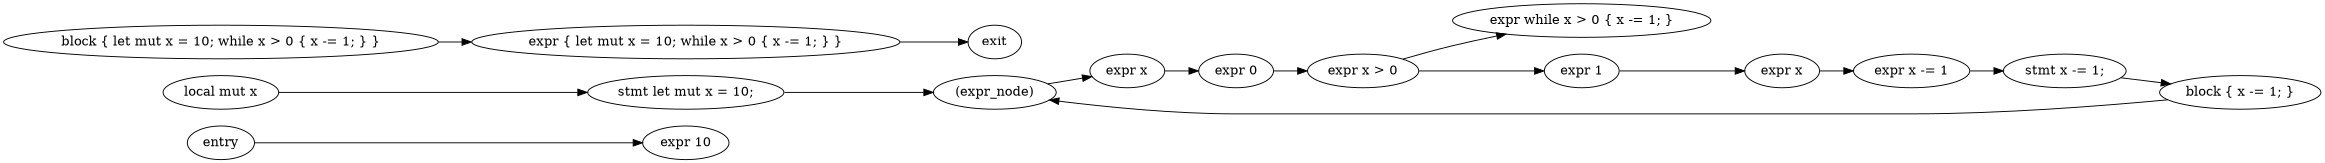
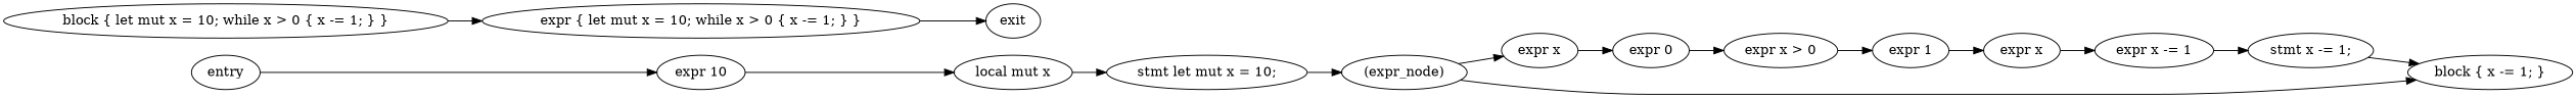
  digraph {
    rankdir=LR
    n1 [label=entry]
    n2 [label="expr 10"]
    n3 [label="local mut x"]
    n4 [label=exit]
    n5 [label="stmt let mut x = 10;"]
    n6 [label="(expr_node)"]
    n7 [label="expr x"]
    n8 [label="expr 0"]
-   n9 [label="expr while x > 0 { x -= 1; }"]
    n10 [label="block { let mut x = 10; while x > 0 { x -= 1; } }"]
    n11 [label="expr { let mut x = 10; while x > 0 { x -= 1; } }"]
    n12 [label="expr x > 0"]
    n13 [label="expr 1"]
    n14 [label="expr x"]
    n15 [label="expr x -= 1"]
    n16 [label="stmt x -= 1;"]
    n17 [label="block { x -= 1; }"]
    n1 -> n2
+   n2 -> n3
    n3 -> n5
    n5 -> n6
    n6 -> n7
    n7 -> n8
    n8 -> n12
    n10 -> n11
    n11 -> n4
-   n12 -> n9
    n12 -> n13
    n13 -> n14
    n14 -> n15
    n15 -> n16
    n16 -> n17
-   n17 -> n6
+   n6 -> n17
  }
